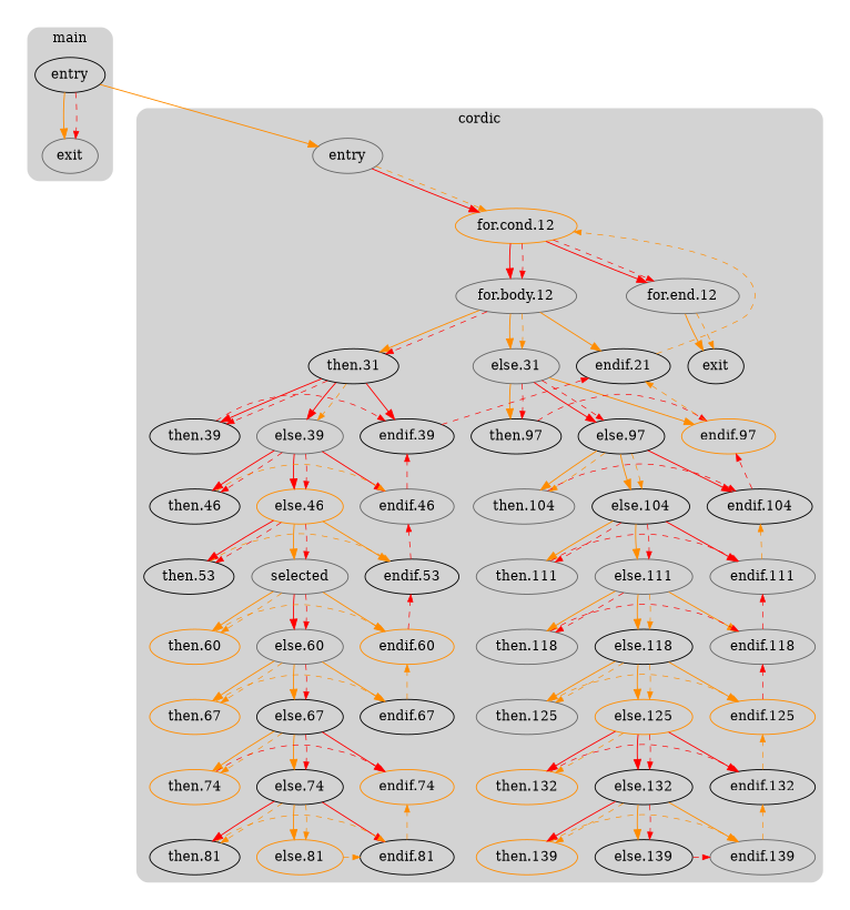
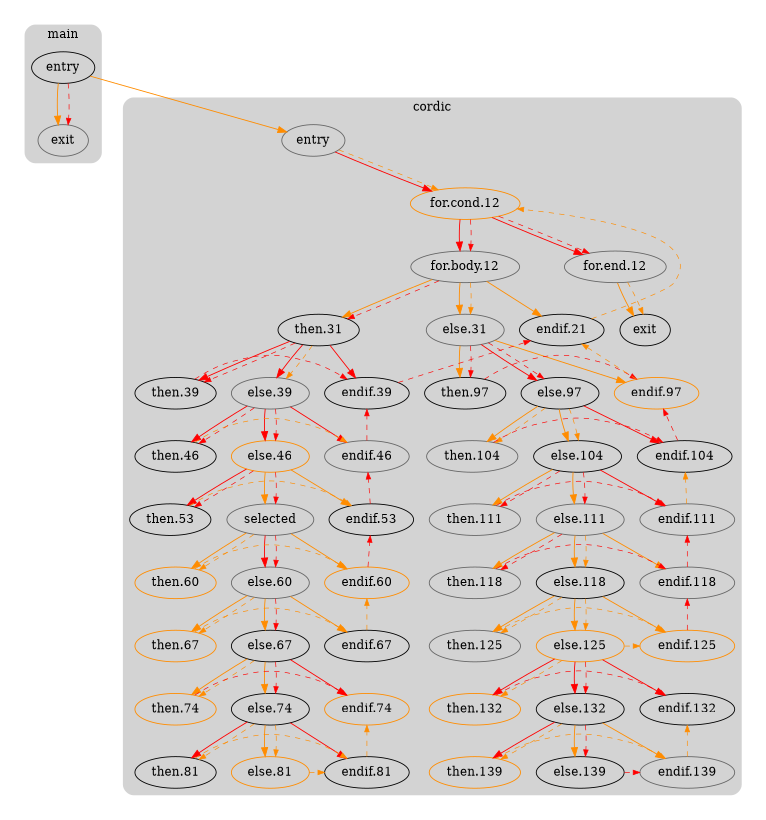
  digraph {
    compound=true
    node [color=black shape=oval]
    edge [color=darkorange arrowsize=0.75 constraint=false penwidth=0.75 style=dashed]
    n1 [label=entry rank=source]
    n2 [color=gray40 label=exit rank=sink shape=""]
    n3 [color=gray40 label=entry rank=source]
    n4 [color=darkorange label="for.cond.12"]
    n5 [color=gray40 label="for.body.12"]
    n6 [color=gray40 label="for.end.12"]
    n7 [label="then.31"]
    n8 [color=gray40 label="else.31"]
    n9 [label="endif.21"]
    n10 [label="then.39"]
    n11 [color=gray40 label="else.39"]
    n12 [label="endif.39"]
    n13 [label="then.46"]
    n14 [color=darkorange label="else.46"]
    n15 [color=gray40 label="endif.46"]
    n16 [label="then.53"]
    n17 [color=gray40 label=selected]
    n18 [label="endif.53"]
    n19 [color=darkorange label="then.60"]
    n20 [color=gray40 label="else.60"]
    n21 [color=darkorange label="endif.60"]
    n22 [color=darkorange label="then.67"]
    n23 [label="else.67"]
    n24 [label="endif.67"]
    n25 [color=darkorange label="then.74"]
    n26 [label="else.74"]
    n27 [color=darkorange label="endif.74"]
    n28 [label="then.81"]
    n29 [color=darkorange label="else.81"]
    n30 [label="endif.81"]
    n31 [label="then.97"]
    n32 [label="else.97"]
    n33 [color=darkorange label="endif.97"]
    n34 [color=gray40 label="then.104"]
    n35 [label="else.104"]
    n36 [label="endif.104"]
    n37 [color=gray40 label="then.111"]
    n38 [color=gray40 label="else.111"]
    n39 [color=gray40 label="endif.111"]
    n40 [color=gray40 label="then.118"]
    n41 [label="else.118"]
    n42 [color=gray40 label="endif.118"]
    n43 [color=gray40 label="then.125"]
    n44 [color=darkorange label="else.125"]
    n45 [color=darkorange label="endif.125"]
    n46 [color=darkorange label="then.132"]
    n47 [label="else.132"]
    n48 [label="endif.132"]
    n49 [color=darkorange label="then.139"]
    n50 [label="else.139"]
    n51 [color=gray40 label="endif.139"]
    n52 [label=exit rank=sink shape=""]
    subgraph cluster_1 {
      peripheries=0
      subgraph cluster_2 {
        peripheries=0
        subgraph cluster_3 {
          bgcolor=lightgray
          color=darkgray
          label=main
          peripheries=0
          style=rounded
          n1
          n2
        }
      }
      subgraph cluster_4 {
        peripheries=0
        subgraph cluster_5 {
          bgcolor=lightgray
          color=darkgray
          label=cordic
          peripheries=0
          style=rounded
          n3
          n4
          n5
          n6
          n7
          n8
          n9
          n10
          n11
          n12
          n13
          n14
          n15
          n16
          n17
          n18
          n19
          n20
          n21
          n22
          n23
          n24
          n25
          n26
          n27
          n28
          n29
          n30
          n31
          n32
          n33
          n34
          n35
          n36
          n37
          n38
          n39
          n40
          n41
          n42
          n43
          n44
          n45
          n46
          n47
          n48
          n49
          n50
          n51
          n52
        }
      }
    }
    n1 -> n2 [arrowsize="" constraint="" penwidth="" style=""]
    n1 -> n2 [color=red]
    n1 -> n3 [arrowsize="" constraint="" penwidth="" style=""]
    n3 -> n4 [color=red arrowsize="" constraint="" penwidth="" style=""]
    n3 -> n4
    n4 -> n5 [color=red arrowsize="" constraint="" penwidth="" style=""]
    n4 -> n5 [color=red]
    n4 -> n6 [color=red arrowsize="" constraint="" penwidth="" style=""]
    n4 -> n6 [color=red]
    n5 -> n7 [arrowsize="" constraint="" penwidth="" style=""]
    n5 -> n7 [color=red]
    n5 -> n8 [arrowsize="" constraint="" penwidth="" style=""]
    n5 -> n8
    n5 -> n9 [arrowsize="" constraint="" penwidth="" style=""]
    n6 -> n52 [arrowsize="" constraint="" penwidth="" style=""]
    n6 -> n52
    n7 -> n10 [color=red arrowsize="" constraint="" penwidth="" style=""]
    n7 -> n10 [color=red]
    n7 -> n11 [color=red arrowsize="" constraint="" penwidth="" style=""]
    n7 -> n11
    n7 -> n12 [color=red arrowsize="" constraint="" penwidth="" style=""]
    n8 -> n31 [arrowsize="" constraint="" penwidth="" style=""]
    n8 -> n31 [color=red]
    n8 -> n32 [color=red arrowsize="" constraint="" penwidth="" style=""]
    n8 -> n32 [color=red]
    n8 -> n33 [arrowsize="" constraint="" penwidth="" style=""]
    n9 -> n4
    n10 -> n12 [color=red]
    n11 -> n13 [color=red arrowsize="" constraint="" penwidth="" style=""]
    n11 -> n13 [color=red]
    n11 -> n14 [color=red arrowsize="" constraint="" penwidth="" style=""]
    n11 -> n14 [color=red]
    n11 -> n15 [color=red arrowsize="" constraint="" penwidth="" style=""]
    n12 -> n9 [color=red]
    n13 -> n15
    n14 -> n16 [color=red arrowsize="" constraint="" penwidth="" style=""]
    n14 -> n16 [color=red]
    n14 -> n17 [arrowsize="" constraint="" penwidth="" style=""]
    n14 -> n17 [color=red]
    n14 -> n18 [arrowsize="" constraint="" penwidth="" style=""]
    n15 -> n12 [color=red]
    n16 -> n18
    n17 -> n19 [arrowsize="" constraint="" penwidth="" style=""]
    n17 -> n19
    n17 -> n20 [color=red arrowsize="" constraint="" penwidth="" style=""]
    n17 -> n20 [color=red]
    n17 -> n21 [arrowsize="" constraint="" penwidth="" style=""]
    n18 -> n15 [color=red]
    n19 -> n21
    n20 -> n22 [arrowsize="" constraint="" penwidth="" style=""]
    n20 -> n22
    n20 -> n23 [arrowsize="" constraint="" penwidth="" style=""]
    n20 -> n23 [color=red]
    n20 -> n24 [arrowsize="" constraint="" penwidth="" style=""]
    n21 -> n18 [color=red]
    n22 -> n24
    n23 -> n25 [arrowsize="" constraint="" penwidth="" style=""]
    n23 -> n25
    n23 -> n26 [arrowsize="" constraint="" penwidth="" style=""]
    n23 -> n26 [color=red]
    n23 -> n27 [color=red arrowsize="" constraint="" penwidth="" style=""]
    n24 -> n21
    n25 -> n27 [color=red]
    n26 -> n28 [color=red arrowsize="" constraint="" penwidth="" style=""]
    n26 -> n28
    n26 -> n29 [arrowsize="" constraint="" penwidth="" style=""]
    n26 -> n29
    n26 -> n30 [color=red arrowsize="" constraint="" penwidth="" style=""]
    n28 -> n30
    n29 -> n30
    n30 -> n27
    n31 -> n33 [color=red]
    n32 -> n34 [arrowsize="" constraint="" penwidth="" style=""]
    n32 -> n34
    n32 -> n35 [arrowsize="" constraint="" penwidth="" style=""]
    n32 -> n35
    n32 -> n36 [color=red arrowsize="" constraint="" penwidth="" style=""]
    n33 -> n9
    n34 -> n36 [color=red]
    n35 -> n37 [arrowsize="" constraint="" penwidth="" style=""]
    n35 -> n37 [color=red]
    n35 -> n38 [arrowsize="" constraint="" penwidth="" style=""]
    n35 -> n38 [color=red]
    n35 -> n39 [color=red arrowsize="" constraint="" penwidth="" style=""]
    n36 -> n33 [color=red]
    n37 -> n39 [color=red]
    n38 -> n40 [arrowsize="" constraint="" penwidth="" style=""]
    n38 -> n40 [color=red]
    n38 -> n41 [arrowsize="" constraint="" penwidth="" style=""]
    n38 -> n41
    n38 -> n42 [arrowsize="" constraint="" penwidth="" style=""]
    n39 -> n36
    n40 -> n42 [color=red]
    n41 -> n43 [arrowsize="" constraint="" penwidth="" style=""]
    n41 -> n43
    n41 -> n44 [arrowsize="" constraint="" penwidth="" style=""]
    n41 -> n44
    n41 -> n45 [arrowsize="" constraint="" penwidth="" style=""]
    n42 -> n39 [color=red]
    n43 -> n45
    n44 -> n46 [color=red arrowsize="" constraint="" penwidth="" style=""]
    n44 -> n46
    n44 -> n47 [color=red arrowsize="" constraint="" penwidth="" style=""]
    n44 -> n47 [color=red]
    n44 -> n48 [color=red arrowsize="" constraint="" penwidth="" style=""]
    n45 -> n42 [color=red]
    n46 -> n48 [color=red]
    n47 -> n49 [color=red arrowsize="" constraint="" penwidth="" style=""]
    n47 -> n49
    n47 -> n50 [arrowsize="" constraint="" penwidth="" style=""]
    n47 -> n50 [color=red]
    n47 -> n51 [arrowsize="" constraint="" penwidth="" style=""]
-   n48 -> n45
+   n44 -> n45
    n49 -> n51
    n50 -> n51 [color=red]
    n51 -> n48
  }
